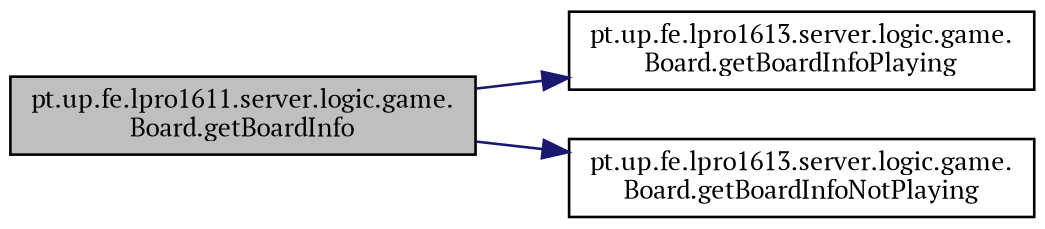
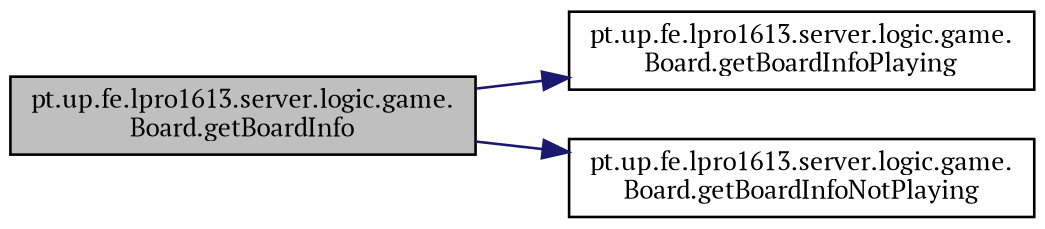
  digraph {
    rankdir=LR
    fontname="PT Serif"
    node [color=black fillcolor=white fontname="PT Serif" fontsize=10 shape=record style=filled]
    edge [color=midnightblue fontname="PT Serif" fontsize=10 labelfontname=Helvetica labelfontsize=10 style=solid]
-   n1 [fillcolor=grey75 fontcolor=black height=0.2 label="pt.up.fe.lpro1611.server.logic.game.\lBoard.getBoardInfo" width=0.4]
+   n1 [fillcolor=grey75 fontcolor=black height=0.2 label="pt.up.fe.lpro1613.server.logic.game.\lBoard.getBoardInfo" width=0.4]
    n2 [height=0.2 label="pt.up.fe.lpro1613.server.logic.game.\lBoard.getBoardInfoPlaying" width=0.4]
    n3 [height=0.2 label="pt.up.fe.lpro1613.server.logic.game.\lBoard.getBoardInfoNotPlaying" width=0.4]
    n1 -> n2
    n1 -> n3
  }
